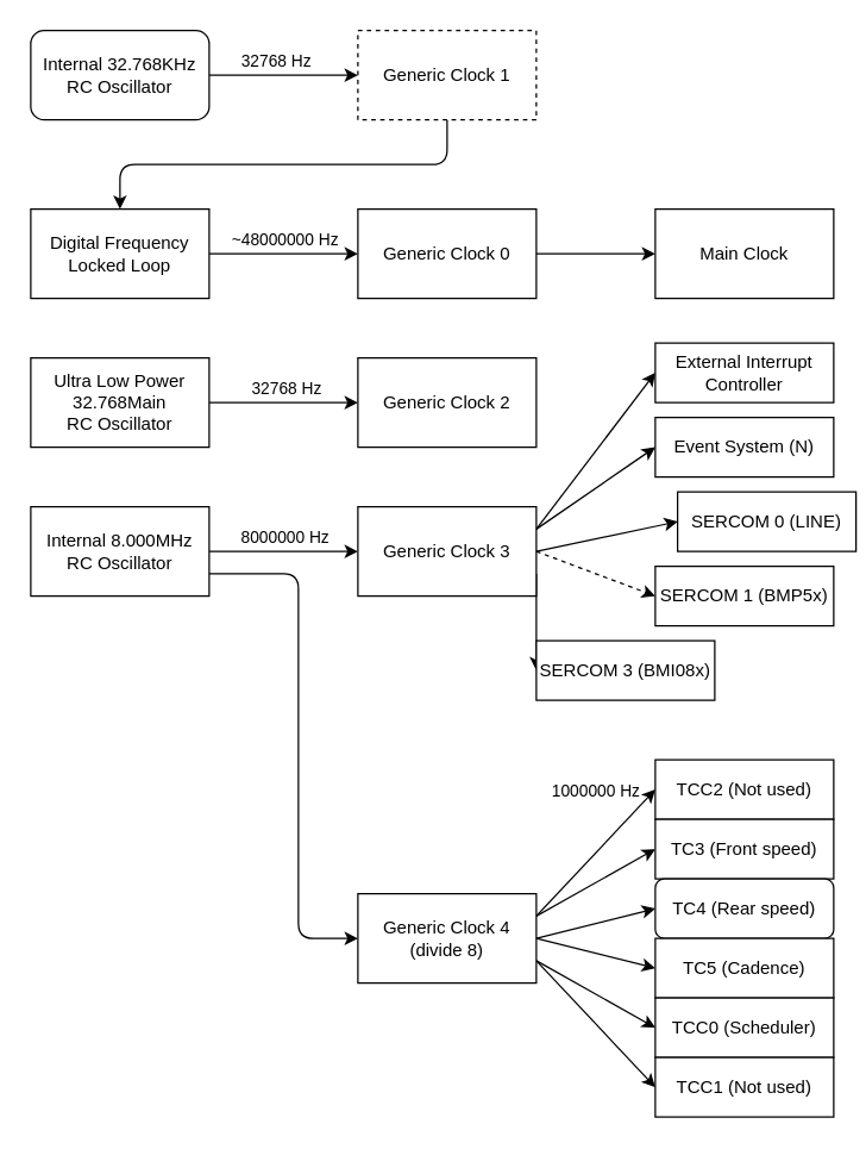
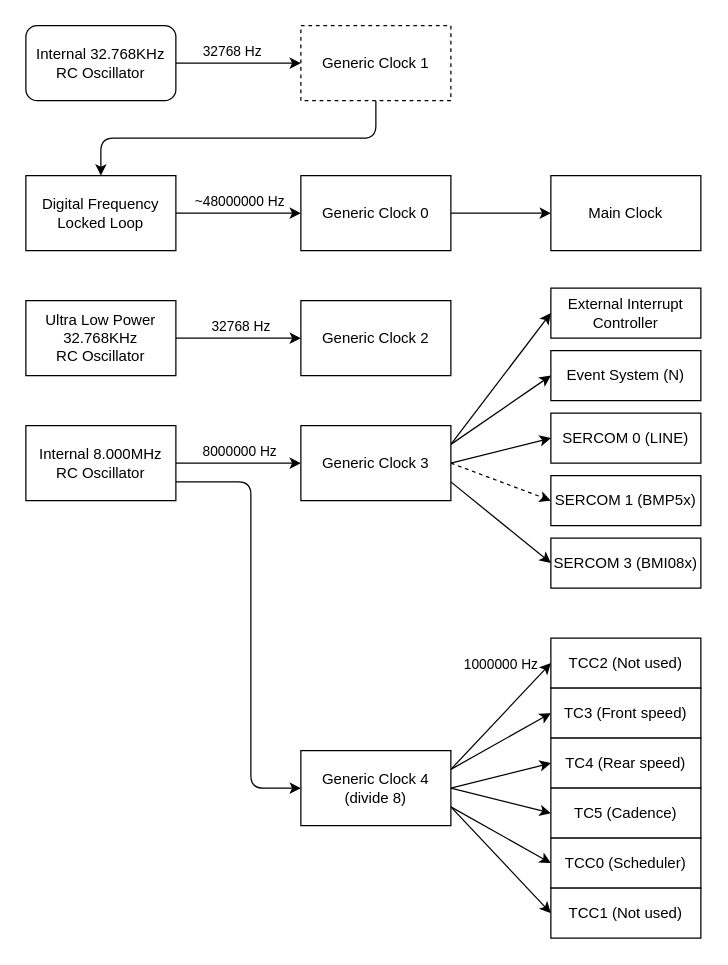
  <mxCell id="0" />
  <mxCell id="1" parent="0" />
  <mxCell id="2" style="edgeStyle=none;html=1;exitX=1;exitY=0.5;exitDx=0;exitDy=0;entryX=0;entryY=0.5;entryDx=0;entryDy=0;" parent="1" source="4" target="6" edge="1"><mxGeometry relative="1" as="geometry" /></mxCell>
  <mxCell id="3" value="32768 Hz" style="edgeLabel;html=1;align=center;verticalAlign=middle;resizable=0;points=[];" parent="2" vertex="1" connectable="0"><mxGeometry x="-0.531" y="2" relative="1" as="geometry"><mxPoint x="21" y="-8" as="offset" /></mxGeometry></mxCell>
  <mxCell id="4" value="Internal 32.768KHz&lt;br&gt;RC Oscillator" style="whiteSpace=wrap;html=1;rounded=1;" parent="1" vertex="1"><mxGeometry x="20" y="20" width="120" height="60" as="geometry" /></mxCell>
  <mxCell id="5" style="edgeStyle=none;html=1;exitX=0.5;exitY=1;exitDx=0;exitDy=0;entryX=0.5;entryY=0;entryDx=0;entryDy=0;" parent="1" source="6" target="9" edge="1"><mxGeometry relative="1" as="geometry"><Array as="points"><mxPoint x="300" y="110" /><mxPoint x="80" y="110" /></Array></mxGeometry></mxCell>
  <mxCell id="6" value="Generic Clock 1" style="rounded=0;whiteSpace=wrap;html=1;dashed=1;" parent="1" vertex="1"><mxGeometry x="240" y="20" width="120" height="60" as="geometry" /></mxCell>
  <mxCell id="7" style="edgeStyle=none;html=1;exitX=1;exitY=0.5;exitDx=0;exitDy=0;entryX=0;entryY=0.5;entryDx=0;entryDy=0;" parent="1" source="9" target="15" edge="1"><mxGeometry relative="1" as="geometry" /></mxCell>
  <mxCell id="8" value="~48000000 Hz" style="edgeLabel;html=1;align=center;verticalAlign=middle;resizable=0;points=[];" parent="7" vertex="1" connectable="0"><mxGeometry x="0.4" y="-2" relative="1" as="geometry"><mxPoint x="-20" y="-12" as="offset" /></mxGeometry></mxCell>
  <mxCell id="9" value="Digital Frequency Locked Loop" style="rounded=0;whiteSpace=wrap;html=1;" parent="1" vertex="1"><mxGeometry x="20" y="140" width="120" height="60" as="geometry" /></mxCell>
  <mxCell id="10" style="edgeStyle=none;html=1;exitX=1;exitY=0.5;exitDx=0;exitDy=0;entryX=0;entryY=0.5;entryDx=0;entryDy=0;" parent="1" source="13" target="22" edge="1"><mxGeometry relative="1" as="geometry" /></mxCell>
  <mxCell id="11" value="8000000 Hz" style="edgeLabel;html=1;align=center;verticalAlign=middle;resizable=0;points=[];" vertex="1" connectable="0" parent="10"><mxGeometry x="-0.378" relative="1" as="geometry"><mxPoint x="19" y="-10" as="offset" /></mxGeometry></mxCell>
  <mxCell id="12" style="edgeStyle=none;html=1;exitX=1;exitY=0.75;exitDx=0;exitDy=0;entryX=0;entryY=0.5;entryDx=0;entryDy=0;" parent="1" source="13" target="30" edge="1"><mxGeometry relative="1" as="geometry"><Array as="points"><mxPoint x="200" y="385" /><mxPoint x="200" y="630" /></Array></mxGeometry></mxCell>
  <mxCell id="13" value="Internal 8.000MHz RC Oscillator" style="rounded=0;whiteSpace=wrap;html=1;" parent="1" vertex="1"><mxGeometry x="20" y="340" width="120" height="60" as="geometry" /></mxCell>
  <mxCell id="14" style="edgeStyle=none;html=1;exitX=1;exitY=0.5;exitDx=0;exitDy=0;entryX=0;entryY=0.5;entryDx=0;entryDy=0;" parent="1" source="15" target="16" edge="1"><mxGeometry relative="1" as="geometry" /></mxCell>
  <mxCell id="15" value="Generic Clock 0" style="rounded=0;whiteSpace=wrap;html=1;" parent="1" vertex="1"><mxGeometry x="240" y="140" width="120" height="60" as="geometry" /></mxCell>
  <mxCell id="16" value="Main Clock" style="rounded=0;whiteSpace=wrap;html=1;" parent="1" vertex="1"><mxGeometry x="440" y="140" width="120" height="60" as="geometry" /></mxCell>
  <mxCell id="17" style="edgeStyle=none;html=1;exitX=1;exitY=0.25;exitDx=0;exitDy=0;entryX=0;entryY=0.5;entryDx=0;entryDy=0;" parent="1" source="22" target="35" edge="1"><mxGeometry relative="1" as="geometry" /></mxCell>
  <mxCell id="18" style="edgeStyle=none;html=1;exitX=1;exitY=0.25;exitDx=0;exitDy=0;entryX=0;entryY=0.5;entryDx=0;entryDy=0;" parent="1" source="22" target="36" edge="1"><mxGeometry relative="1" as="geometry" /></mxCell>
  <mxCell id="19" style="edgeStyle=none;html=1;exitX=1;exitY=0.5;exitDx=0;exitDy=0;entryX=0;entryY=0.5;entryDx=0;entryDy=0;dashed=1;" parent="1" source="22" target="44" edge="1"><mxGeometry relative="1" as="geometry"><mxPoint x="440" y="400" as="targetPoint" /></mxGeometry></mxCell>
  <mxCell id="20" style="edgeStyle=none;html=1;exitX=1;exitY=0.75;exitDx=0;exitDy=0;entryX=0;entryY=0.5;entryDx=0;entryDy=0;" parent="1" source="22" target="45" edge="1"><mxGeometry relative="1" as="geometry"><mxPoint x="440" y="450" as="targetPoint" /></mxGeometry></mxCell>
  <mxCell id="21" style="edgeStyle=none;html=1;exitX=1;exitY=0.5;exitDx=0;exitDy=0;entryX=0;entryY=0.5;entryDx=0;entryDy=0;" parent="1" source="22" target="38" edge="1"><mxGeometry relative="1" as="geometry" /></mxCell>
  <mxCell id="22" value="Generic Clock 3" style="rounded=0;whiteSpace=wrap;html=1;" parent="1" vertex="1"><mxGeometry x="240" y="340" width="120" height="60" as="geometry" /></mxCell>
  <mxCell id="23" style="edgeStyle=none;html=1;exitX=1;exitY=0.25;exitDx=0;exitDy=0;entryX=0;entryY=0.5;entryDx=0;entryDy=0;" parent="1" source="30" target="37" edge="1"><mxGeometry relative="1" as="geometry" /></mxCell>
  <mxCell id="24" value="1000000 Hz" style="edgeLabel;html=1;align=center;verticalAlign=middle;resizable=0;points=[];" vertex="1" connectable="0" parent="23"><mxGeometry x="-0.022" relative="1" as="geometry"><mxPoint y="-43" as="offset" /></mxGeometry></mxCell>
  <mxCell id="25" style="edgeStyle=none;html=1;exitX=1;exitY=0.25;exitDx=0;exitDy=0;entryX=0;entryY=0.5;entryDx=0;entryDy=0;" parent="1" source="30" target="39" edge="1"><mxGeometry relative="1" as="geometry" /></mxCell>
  <mxCell id="26" style="edgeStyle=none;html=1;exitX=1;exitY=0.5;exitDx=0;exitDy=0;entryX=0;entryY=0.5;entryDx=0;entryDy=0;" parent="1" source="30" target="40" edge="1"><mxGeometry relative="1" as="geometry" /></mxCell>
  <mxCell id="27" style="edgeStyle=none;html=1;exitX=1;exitY=0.75;exitDx=0;exitDy=0;entryX=0;entryY=0.5;entryDx=0;entryDy=0;" parent="1" source="30" target="42" edge="1"><mxGeometry relative="1" as="geometry" /></mxCell>
  <mxCell id="28" style="edgeStyle=none;html=1;exitX=1;exitY=0.5;exitDx=0;exitDy=0;entryX=0;entryY=0.5;entryDx=0;entryDy=0;" parent="1" source="30" target="41" edge="1"><mxGeometry relative="1" as="geometry" /></mxCell>
  <mxCell id="29" style="edgeStyle=none;html=1;exitX=1;exitY=0.75;exitDx=0;exitDy=0;entryX=0;entryY=0.5;entryDx=0;entryDy=0;" parent="1" source="30" target="43" edge="1"><mxGeometry relative="1" as="geometry" /></mxCell>
  <mxCell id="30" value="Generic Clock 4&lt;br&gt;(divide 8)" style="rounded=0;whiteSpace=wrap;html=1;" parent="1" vertex="1"><mxGeometry x="240" y="600" width="120" height="60" as="geometry" /></mxCell>
  <mxCell id="31" style="edgeStyle=none;html=1;exitX=1;exitY=0.5;exitDx=0;exitDy=0;entryX=0;entryY=0.5;entryDx=0;entryDy=0;" parent="1" source="33" target="34" edge="1"><mxGeometry relative="1" as="geometry" /></mxCell>
  <mxCell id="32" value="32768 Hz" style="edgeLabel;html=1;align=center;verticalAlign=middle;resizable=0;points=[];" parent="31" vertex="1" connectable="0"><mxGeometry x="-0.26" y="-2" relative="1" as="geometry"><mxPoint x="14" y="-12" as="offset" /></mxGeometry></mxCell>
- <mxCell id="33" value="Ultra Low Power 32.768Main&lt;br&gt;RC Oscillator" style="rounded=0;whiteSpace=wrap;html=1;" parent="1" vertex="1"><mxGeometry x="20" y="240" width="120" height="60" as="geometry" /></mxCell>
+ <mxCell id="33" value="Ultra Low Power 32.768KHz&lt;br&gt;RC Oscillator" style="rounded=0;whiteSpace=wrap;html=1;" parent="1" vertex="1"><mxGeometry x="20" y="240" width="120" height="60" as="geometry" /></mxCell>
  <mxCell id="34" value="Generic Clock 2" style="rounded=0;whiteSpace=wrap;html=1;" parent="1" vertex="1"><mxGeometry x="240" y="240" width="120" height="60" as="geometry" /></mxCell>
  <mxCell id="35" value="External Interrupt Controller" style="rounded=0;whiteSpace=wrap;html=1;" parent="1" vertex="1"><mxGeometry x="440" y="230" width="120" height="40" as="geometry" /></mxCell>
  <mxCell id="36" value="Event System (N)" style="rounded=0;whiteSpace=wrap;html=1;" parent="1" vertex="1"><mxGeometry x="440" y="280" width="120" height="40" as="geometry" /></mxCell>
  <mxCell id="37" value="TCC2 (Not used)" style="rounded=0;whiteSpace=wrap;html=1;" parent="1" vertex="1"><mxGeometry x="440" y="510" width="120" height="40" as="geometry" /></mxCell>
- <mxCell id="38" value="SERCOM 0 (LINE)" style="rounded=0;whiteSpace=wrap;html=1;" parent="1" vertex="1"><mxGeometry x="455" y="330" width="120" height="40" as="geometry" /></mxCell>
+ <mxCell id="38" value="SERCOM 0 (LINE)" style="rounded=0;whiteSpace=wrap;html=1;" parent="1" vertex="1"><mxGeometry x="440" y="330" width="120" height="40" as="geometry" /></mxCell>
  <mxCell id="39" value="TC3 (Front speed)" style="rounded=0;whiteSpace=wrap;html=1;" parent="1" vertex="1"><mxGeometry x="440" y="550" width="120" height="40" as="geometry" /></mxCell>
- <mxCell id="40" value="TC4 (Rear speed)" style="whiteSpace=wrap;html=1;rounded=1;" parent="1" vertex="1"><mxGeometry x="440" y="590" width="120" height="40" as="geometry" /></mxCell>
+ <mxCell id="40" value="TC4 (Rear speed)" style="rounded=0;whiteSpace=wrap;html=1;" parent="1" vertex="1"><mxGeometry x="440" y="590" width="120" height="40" as="geometry" /></mxCell>
  <mxCell id="41" value="TC5 (Cadence)" style="rounded=0;whiteSpace=wrap;html=1;" parent="1" vertex="1"><mxGeometry x="440" y="630" width="120" height="40" as="geometry" /></mxCell>
  <mxCell id="42" value="TCC0 (Scheduler)" style="rounded=0;whiteSpace=wrap;html=1;" parent="1" vertex="1"><mxGeometry x="440" y="670" width="120" height="40" as="geometry" /></mxCell>
  <mxCell id="43" value="TCC1 (Not used)" style="rounded=0;whiteSpace=wrap;html=1;" parent="1" vertex="1"><mxGeometry x="440" y="710" width="120" height="40" as="geometry" /></mxCell>
  <mxCell id="44" value="SERCOM 1 (BMP5x)" style="rounded=0;whiteSpace=wrap;html=1;" vertex="1" parent="1"><mxGeometry x="440" y="380" width="120" height="40" as="geometry" /></mxCell>
- <mxCell id="45" value="SERCOM 3 (BMI08x)" style="rounded=0;whiteSpace=wrap;html=1;" vertex="1" parent="1"><mxGeometry x="360" y="430" width="120" height="40" as="geometry" /></mxCell>
+ <mxCell id="45" value="SERCOM 3 (BMI08x)" style="rounded=0;whiteSpace=wrap;html=1;" vertex="1" parent="1"><mxGeometry x="440" y="430" width="120" height="40" as="geometry" /></mxCell>
